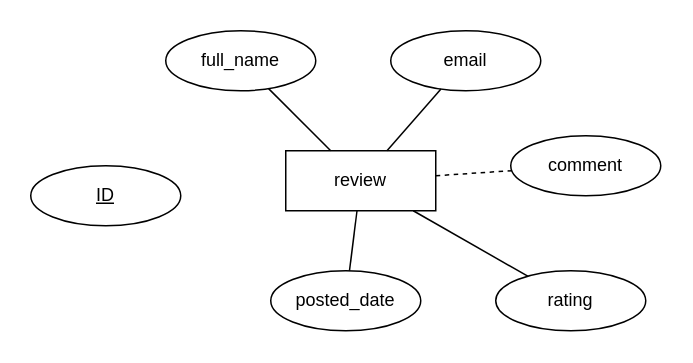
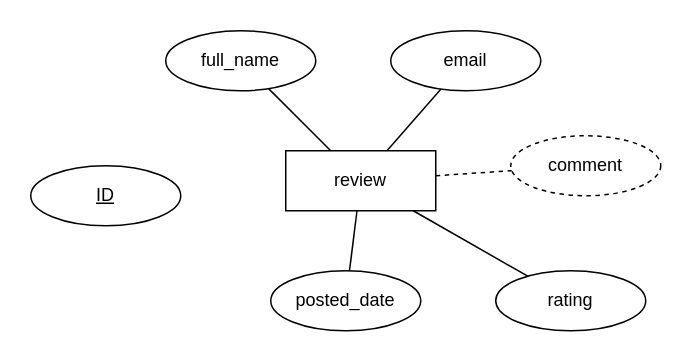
  <mxCell id="0" />
  <mxCell id="1" parent="0" />
  <mxCell id="2" value="review" style="whiteSpace=wrap;html=1;align=center;" vertex="1" parent="1"><mxGeometry x="190" y="100" width="100" height="40" as="geometry" /></mxCell>
  <mxCell id="3" value="ID" style="ellipse;whiteSpace=wrap;html=1;align=center;fontStyle=4;" vertex="1" parent="1"><mxGeometry x="20" y="110" width="100" height="40" as="geometry" /></mxCell>
- <mxCell id="4" value="comment" style="ellipse;whiteSpace=wrap;html=1;align=center;" vertex="1" parent="1"><mxGeometry x="340" y="90" width="100" height="40" as="geometry" /></mxCell>
+ <mxCell id="4" value="comment" style="ellipse;whiteSpace=wrap;html=1;align=center;dashed=1;" vertex="1" parent="1"><mxGeometry x="340" y="90" width="100" height="40" as="geometry" /></mxCell>
  <mxCell id="5" value="email" style="ellipse;whiteSpace=wrap;html=1;align=center;" vertex="1" parent="1"><mxGeometry x="260" y="20" width="100" height="40" as="geometry" /></mxCell>
  <mxCell id="6" value="full_name" style="ellipse;whiteSpace=wrap;html=1;align=center;" vertex="1" parent="1"><mxGeometry x="110" y="20" width="100" height="40" as="geometry" /></mxCell>
  <mxCell id="7" value="rating" style="ellipse;whiteSpace=wrap;html=1;align=center;" vertex="1" parent="1"><mxGeometry x="330" y="180" width="100" height="40" as="geometry" /></mxCell>
  <mxCell id="8" value="posted_date" style="ellipse;whiteSpace=wrap;html=1;align=center;" vertex="1" parent="1"><mxGeometry x="180" y="180" width="100" height="40" as="geometry" /></mxCell>
  <mxCell id="9" value="" style="endArrow=none;html=1;rounded=0;" edge="1" parent="1" source="2" target="8"><mxGeometry relative="1" as="geometry"><mxPoint x="160" y="120" as="sourcePoint" /><mxPoint x="320" y="120" as="targetPoint" /></mxGeometry></mxCell>
  <mxCell id="10" value="" style="endArrow=none;html=1;rounded=0;" edge="1" parent="1" source="6" target="2"><mxGeometry relative="1" as="geometry"><mxPoint x="160" y="120" as="sourcePoint" /><mxPoint x="320" y="120" as="targetPoint" /></mxGeometry></mxCell>
  <mxCell id="11" value="" style="endArrow=none;html=1;rounded=0;" edge="1" parent="1" source="2" target="5"><mxGeometry relative="1" as="geometry"><mxPoint x="160" y="120" as="sourcePoint" /><mxPoint x="320" y="120" as="targetPoint" /></mxGeometry></mxCell>
  <mxCell id="12" value="" style="endArrow=none;html=1;rounded=0;dashed=1;" edge="1" parent="1" source="2" target="4"><mxGeometry relative="1" as="geometry"><mxPoint x="160" y="120" as="sourcePoint" /><mxPoint x="320" y="120" as="targetPoint" /></mxGeometry></mxCell>
  <mxCell id="13" value="" style="endArrow=none;html=1;rounded=0;" edge="1" parent="1" source="7" target="2"><mxGeometry relative="1" as="geometry"><mxPoint x="160" y="120" as="sourcePoint" /><mxPoint x="320" y="120" as="targetPoint" /></mxGeometry></mxCell>
